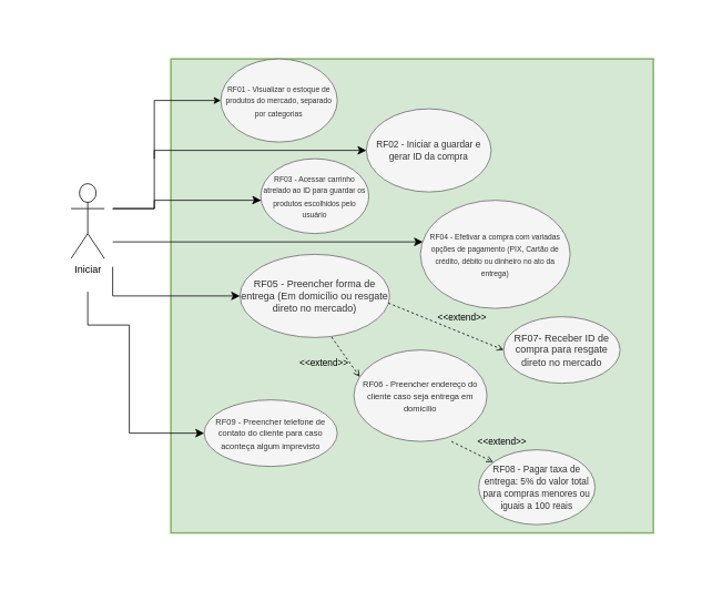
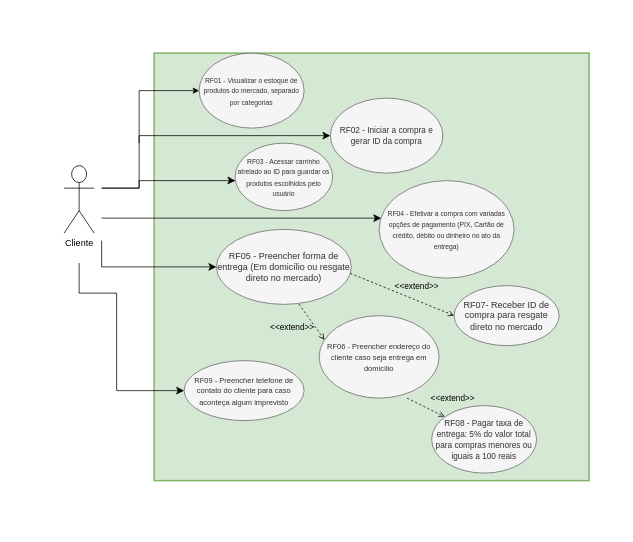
  <mxCell id="0" />
  <mxCell id="1" parent="0" />
  <mxCell id="2" value="" style="html=1;whiteSpace=wrap;shadow=0;fillColor=#d5e8d4;strokeWidth=2;strokeColor=#82b366;" vertex="1" parent="1"><mxGeometry x="205" y="70" width="580" height="570" as="geometry" /></mxCell>
  <mxCell id="3" style="edgeStyle=orthogonalEdgeStyle;rounded=0;orthogonalLoop=1;jettySize=auto;html=1;entryX=0;entryY=0.5;entryDx=0;entryDy=0;" edge="1" parent="1" target="5"><mxGeometry relative="1" as="geometry"><mxPoint x="135" y="250" as="sourcePoint" /><Array as="points"><mxPoint x="185" y="250" /><mxPoint x="185" y="120" /></Array></mxGeometry></mxCell>
- <mxCell id="4" value="Iniciar" style="shape=umlActor;verticalLabelPosition=bottom;verticalAlign=top;html=1;" vertex="1" parent="1"><mxGeometry x="85" y="220" width="40" height="90" as="geometry" /></mxCell>
+ <mxCell id="4" value="Cliente" style="shape=umlActor;verticalLabelPosition=bottom;verticalAlign=top;html=1;" vertex="1" parent="1"><mxGeometry x="85" y="220" width="40" height="90" as="geometry" /></mxCell>
  <mxCell id="5" value="&lt;font style=&quot;font-size: 9px;&quot;&gt;RF01 - Visualizar o estoque de produtos do mercado, separado por categorias&lt;/font&gt;" style="ellipse;whiteSpace=wrap;html=1;fillColor=#f5f5f5;fontColor=#333333;strokeColor=#666666;" vertex="1" parent="1"><mxGeometry x="265" y="70" width="140" height="100" as="geometry" /></mxCell>
- <mxCell id="6" value="&lt;font style=&quot;font-size: 11px;&quot;&gt;RF02 - Iniciar a guardar e gerar ID da compra&lt;/font&gt;" style="ellipse;whiteSpace=wrap;html=1;fillColor=#f5f5f5;fontColor=#333333;strokeColor=#666666;" vertex="1" parent="1"><mxGeometry x="440" y="130" width="150" height="100" as="geometry" /></mxCell>
+ <mxCell id="6" value="&lt;font style=&quot;font-size: 11px;&quot;&gt;RF02 - Iniciar a compra e gerar ID da compra&lt;/font&gt;" style="ellipse;whiteSpace=wrap;html=1;fillColor=#f5f5f5;fontColor=#333333;strokeColor=#666666;" vertex="1" parent="1"><mxGeometry x="440" y="130" width="150" height="100" as="geometry" /></mxCell>
  <mxCell id="7" value="&lt;font style=&quot;font-size: 9px;&quot;&gt;RF04 - Efetivar a compra com variadas opções de pagamento (PIX, Cartão de crédito, débito ou dinheiro no ato da entrega)&lt;/font&gt;" style="ellipse;whiteSpace=wrap;html=1;fillColor=#f5f5f5;fontColor=#333333;strokeColor=#666666;" vertex="1" parent="1"><mxGeometry x="505" y="240" width="180" height="130" as="geometry" /></mxCell>
  <mxCell id="8" value="&lt;font style=&quot;font-size: 9px;&quot;&gt;RF03 - Acessar carrinho atrelado ao ID para guardar os produtos escolhidos pelo usuário&lt;/font&gt;" style="ellipse;whiteSpace=wrap;html=1;fillColor=#f5f5f5;fontColor=#333333;strokeColor=#666666;" vertex="1" parent="1"><mxGeometry x="313" y="190" width="130" height="90" as="geometry" /></mxCell>
  <mxCell id="9" value="RF05 - Preencher forma de entrega (Em domicílio ou resgate direto no mercado)" style="ellipse;whiteSpace=wrap;html=1;fillColor=#f5f5f5;fontColor=#333333;strokeColor=#666666;" vertex="1" parent="1"><mxGeometry x="288" y="305" width="180" height="100" as="geometry" /></mxCell>
  <mxCell id="10" value="&lt;font style=&quot;font-size: 10px;&quot;&gt;RF06 - Preencher endereço do cliente caso seja entrega em domicílio&lt;/font&gt;" style="ellipse;whiteSpace=wrap;html=1;fillColor=#f5f5f5;fontColor=#333333;strokeColor=#666666;" vertex="1" parent="1"><mxGeometry x="425" y="420" width="160" height="110" as="geometry" /></mxCell>
  <mxCell id="11" value="RF07- Receber ID de compra para resgate direto no mercado" style="ellipse;whiteSpace=wrap;html=1;fillColor=#f5f5f5;fontColor=#333333;strokeColor=#666666;" vertex="1" parent="1"><mxGeometry x="605" y="380" width="140" height="80" as="geometry" /></mxCell>
  <mxCell id="12" value="&lt;font style=&quot;font-size: 10px;&quot;&gt;RF09 - Preencher telefone de contato do cliente para caso aconteça algum imprevisto&lt;/font&gt;" style="ellipse;whiteSpace=wrap;html=1;fillColor=#f5f5f5;fontColor=#333333;strokeColor=#666666;" vertex="1" parent="1"><mxGeometry x="245" y="480" width="160" height="80" as="geometry" /></mxCell>
  <mxCell id="13" value="&lt;font style=&quot;font-size: 11px;&quot;&gt;RF08 - Pagar taxa de entrega: 5% do valor total para compras menores ou iguais a 100 reais&lt;/font&gt;" style="ellipse;whiteSpace=wrap;html=1;fillColor=#f5f5f5;fontColor=#333333;strokeColor=#666666;" vertex="1" parent="1"><mxGeometry x="575" y="540" width="140" height="90" as="geometry" /></mxCell>
  <mxCell id="14" value="" style="edgeStyle=segmentEdgeStyle;endArrow=classic;html=1;curved=0;rounded=0;endSize=8;startSize=8;sourcePerimeterSpacing=0;targetPerimeterSpacing=0;entryX=0.003;entryY=0.556;entryDx=0;entryDy=0;entryPerimeter=0;" edge="1" parent="1" target="8"><mxGeometry width="100" relative="1" as="geometry"><mxPoint x="135" y="250" as="sourcePoint" /><mxPoint x="235" y="290" as="targetPoint" /><Array as="points"><mxPoint x="185" y="250" /><mxPoint x="185" y="240" /><mxPoint x="312" y="240" /></Array></mxGeometry></mxCell>
  <mxCell id="15" value="" style="edgeStyle=segmentEdgeStyle;endArrow=classic;html=1;curved=0;rounded=0;endSize=8;startSize=8;sourcePerimeterSpacing=0;targetPerimeterSpacing=0;entryX=0;entryY=0.5;entryDx=0;entryDy=0;" edge="1" parent="1" target="9"><mxGeometry width="100" relative="1" as="geometry"><mxPoint x="135" y="320" as="sourcePoint" /><mxPoint x="245" y="290" as="targetPoint" /><Array as="points"><mxPoint x="135" y="355" /></Array></mxGeometry></mxCell>
  <mxCell id="16" value="" style="edgeStyle=segmentEdgeStyle;endArrow=classic;html=1;curved=0;rounded=0;endSize=8;startSize=8;sourcePerimeterSpacing=0;targetPerimeterSpacing=0;" edge="1" parent="1" target="6"><mxGeometry width="100" relative="1" as="geometry"><mxPoint x="185" y="190" as="sourcePoint" /><mxPoint x="245" y="230" as="targetPoint" /><Array as="points"><mxPoint x="185" y="180" /></Array></mxGeometry></mxCell>
  <mxCell id="17" value="" style="edgeStyle=segmentEdgeStyle;endArrow=classic;html=1;curved=0;rounded=0;endSize=8;startSize=8;sourcePerimeterSpacing=0;targetPerimeterSpacing=0;entryX=0.016;entryY=0.382;entryDx=0;entryDy=0;entryPerimeter=0;" edge="1" parent="1" target="7"><mxGeometry width="100" relative="1" as="geometry"><mxPoint x="135" y="290" as="sourcePoint" /><mxPoint x="495" y="290" as="targetPoint" /><Array as="points" /></mxGeometry></mxCell>
  <mxCell id="18" value="&amp;lt;&amp;lt;extend&amp;gt;&amp;gt;" style="html=1;verticalAlign=bottom;labelBackgroundColor=none;endArrow=open;endFill=0;dashed=1;rounded=0;entryX=0.044;entryY=0.294;entryDx=0;entryDy=0;exitX=0.612;exitY=0.995;exitDx=0;exitDy=0;exitPerimeter=0;entryPerimeter=0;" edge="1" parent="1" source="9" target="10"><mxGeometry x="-0.04" y="-31" width="160" relative="1" as="geometry"><mxPoint x="255" y="490" as="sourcePoint" /><mxPoint x="415" y="490" as="targetPoint" /><mxPoint as="offset" /></mxGeometry></mxCell>
  <mxCell id="19" value="&amp;lt;&amp;lt;extend&amp;gt;&amp;gt;" style="html=1;verticalAlign=bottom;labelBackgroundColor=none;endArrow=open;endFill=0;dashed=1;rounded=0;entryX=0;entryY=0.5;entryDx=0;entryDy=0;exitX=0.991;exitY=0.586;exitDx=0;exitDy=0;exitPerimeter=0;" edge="1" parent="1" source="9" target="11"><mxGeometry x="0.23" y="9" width="160" relative="1" as="geometry"><mxPoint x="255" y="490" as="sourcePoint" /><mxPoint x="415" y="490" as="targetPoint" /><mxPoint as="offset" /></mxGeometry></mxCell>
  <mxCell id="20" value="&amp;lt;&amp;lt;extend&amp;gt;&amp;gt;" style="html=1;verticalAlign=bottom;labelBackgroundColor=none;endArrow=open;endFill=0;dashed=1;rounded=0;entryX=0.124;entryY=0.164;entryDx=0;entryDy=0;entryPerimeter=0;exitX=0.733;exitY=1;exitDx=0;exitDy=0;exitPerimeter=0;" edge="1" parent="1" source="10" target="13"><mxGeometry x="1" y="19" width="160" relative="1" as="geometry"><mxPoint x="255" y="580" as="sourcePoint" /><mxPoint x="415" y="580" as="targetPoint" /><mxPoint x="2" y="1" as="offset" /></mxGeometry></mxCell>
  <mxCell id="21" value="" style="edgeStyle=segmentEdgeStyle;endArrow=classic;html=1;curved=0;rounded=0;endSize=8;startSize=8;sourcePerimeterSpacing=0;targetPerimeterSpacing=0;entryX=0;entryY=0.5;entryDx=0;entryDy=0;" edge="1" parent="1" target="12"><mxGeometry width="100" relative="1" as="geometry"><mxPoint x="105" y="350" as="sourcePoint" /><mxPoint x="255" y="520" as="targetPoint" /><Array as="points"><mxPoint x="105" y="390" /><mxPoint x="155" y="390" /><mxPoint x="155" y="520" /></Array></mxGeometry></mxCell>
  <mxCell id="22" value="&lt;div&gt;&lt;br&gt;&lt;/div&gt;&lt;div&gt;&lt;br&gt;&lt;/div&gt;" style="html=1;whiteSpace=wrap;fillColor=none;strokeColor=#FFFFFF;" vertex="1" parent="1"><mxGeometry x="20" y="20" width="802" height="680" as="geometry" /></mxCell>
